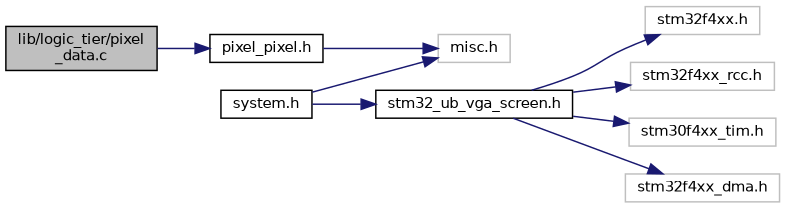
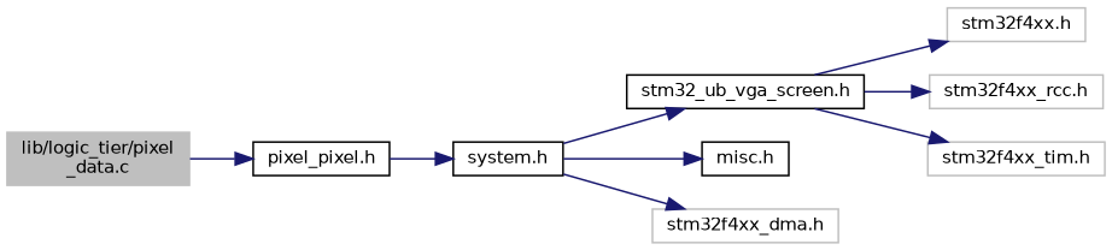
  digraph {
    rankdir=LR
    node [color=grey75 fillcolor=white fontname=Helvetica fontsize=10 shape=record style=filled]
    edge [color=midnightblue fontname=Helvetica fontsize=10 labelfontname=Helvetica labelfontsize=10 style=solid]
-   n1 [color=black fillcolor=grey75 fontcolor=black height=0.2 label="lib/logic_tier/pixel\l_data.c" width=0.4]
+   n1 [fillcolor=grey75 fontcolor=black height=0.2 label="lib/logic_tier/pixel\l_data.c" width=0.4]
    n2 [color=black height=0.2 label="pixel_pixel.h" width=0.4]
    n3 [color=black height=0.2 label="system.h" width=0.4]
    n4 [color=black height=0.2 label="stm32_ub_vga_screen.h" width=0.4]
-   n5 [height=0.2 label="misc.h" width=0.4]
+   n5 [color=black height=0.2 label="misc.h" width=0.4]
    n6 [height=0.2 label="stm32f4xx.h" width=0.4]
    n7 [height=0.2 label="stm32f4xx_rcc.h" width=0.4]
-   n8 [height=0.2 label="stm30f4xx_tim.h" width=0.4]
+   n8 [height=0.2 label="stm32f4xx_tim.h" width=0.4]
    n9 [height=0.2 label="stm32f4xx_dma.h" width=0.4]
    n1 -> n2
-   n2 -> n5
+   n2 -> n3
    n3 -> n4
    n3 -> n5
    n4 -> n6
    n4 -> n7
    n4 -> n8
-   n4 -> n9
+   n3 -> n9
  }
